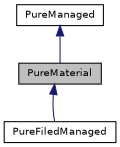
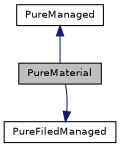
  digraph {
    node [color=black fillcolor=white fontname=Helvetica fontsize=10 shape=record style=filled]
    edge [color=midnightblue dir=back fontname=Helvetica fontsize=10 labelfontname=Helvetica labelfontsize=10 style=solid]
    n1 [fillcolor=grey75 fontcolor=black height=0.2 label=PureMaterial width=0.4]
    n2 [height=0.2 label=PureFiledManaged width=0.4]
    n3 [height=0.2 label=PureManaged width=0.4]
-   n1 -> n2
+   n2 -> n1
    n3 -> n1
  }
